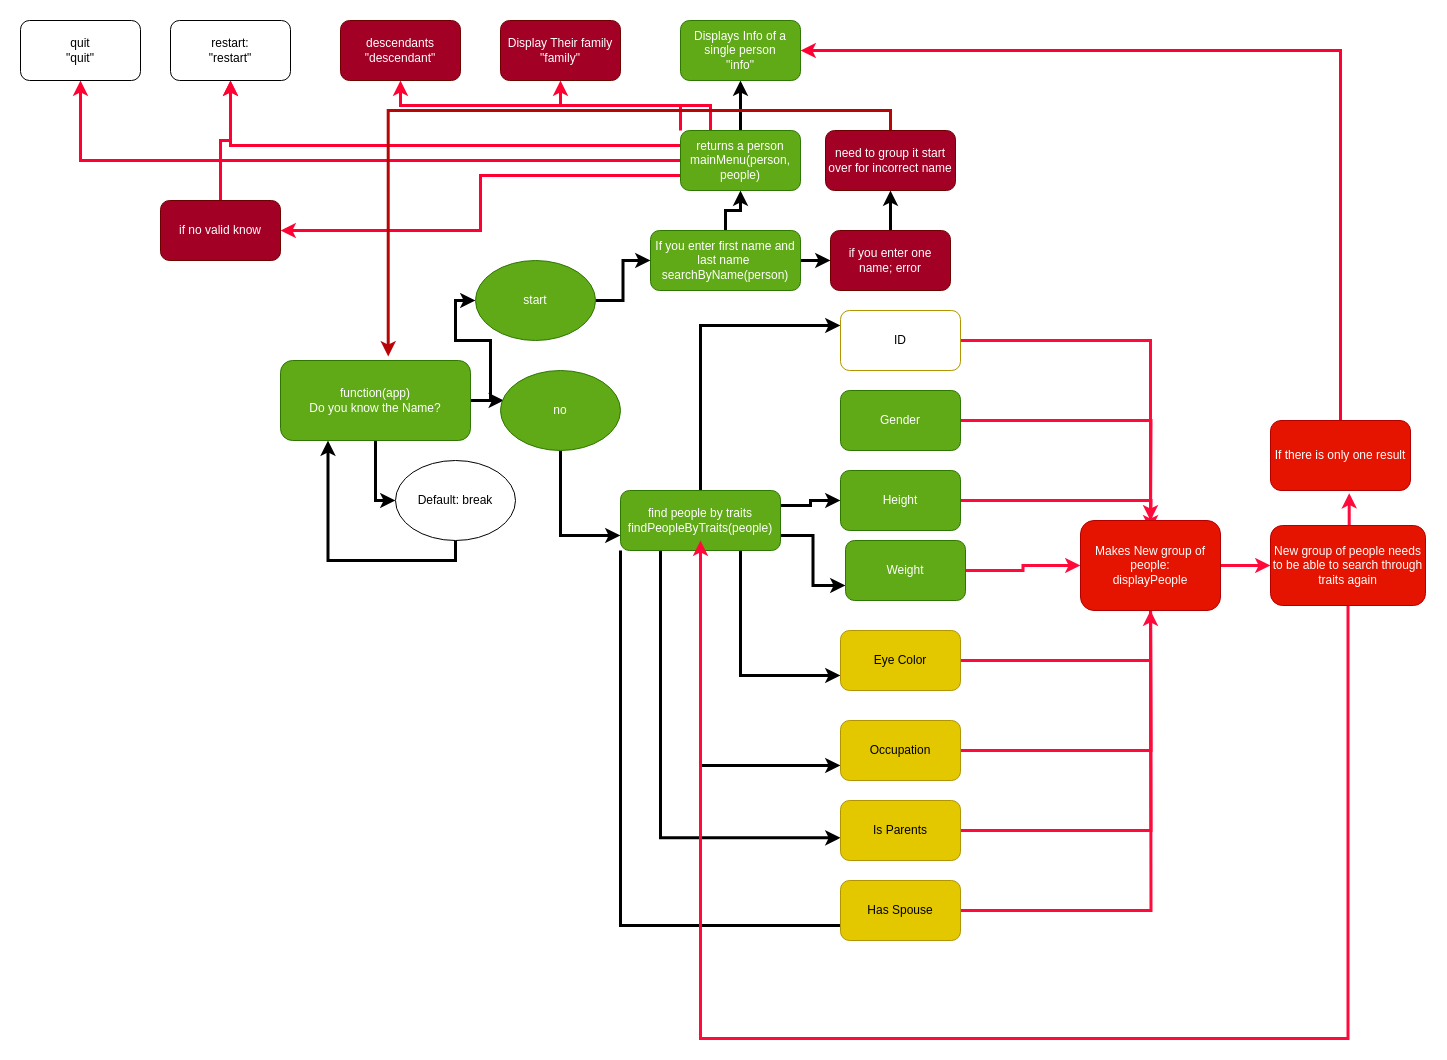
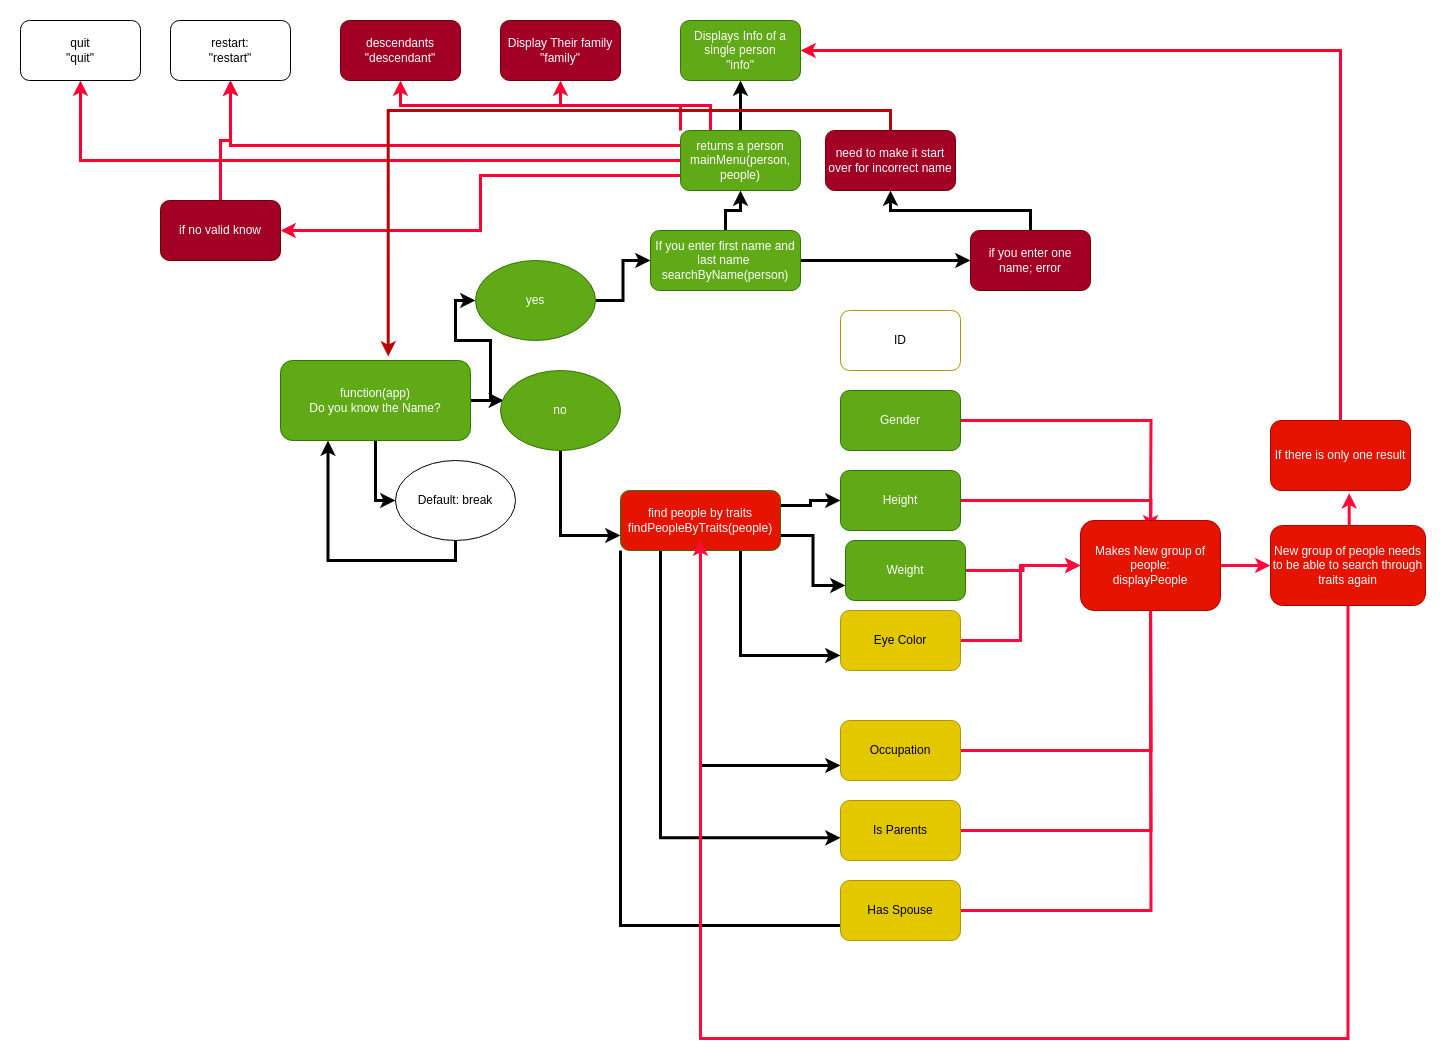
  <mxCell id="0" />
  <mxCell id="1" parent="0" />
  <mxCell id="2" style="edgeStyle=orthogonalEdgeStyle;rounded=0;orthogonalLoop=1;jettySize=auto;html=1;exitX=1;exitY=0.5;exitDx=0;exitDy=0;entryX=0.028;entryY=0.383;entryDx=0;entryDy=0;entryPerimeter=0;strokeWidth=3;" parent="1" source="5" target="9" edge="1"><mxGeometry relative="1" as="geometry" /></mxCell>
  <mxCell id="3" style="edgeStyle=orthogonalEdgeStyle;rounded=0;orthogonalLoop=1;jettySize=auto;html=1;exitX=0.5;exitY=1;exitDx=0;exitDy=0;entryX=0;entryY=0.5;entryDx=0;entryDy=0;strokeWidth=3;" parent="1" source="5" target="11" edge="1"><mxGeometry relative="1" as="geometry" /></mxCell>
  <mxCell id="4" style="edgeStyle=orthogonalEdgeStyle;rounded=0;orthogonalLoop=1;jettySize=auto;html=1;exitX=1;exitY=0.5;exitDx=0;exitDy=0;entryX=0;entryY=0.5;entryDx=0;entryDy=0;strokeColor=#000000;strokeWidth=3;" parent="1" source="5" target="7" edge="1"><mxGeometry relative="1" as="geometry" /></mxCell>
  <mxCell id="5" value="function(app)&lt;br&gt;Do you know the Name?" style="rounded=1;whiteSpace=wrap;html=1;fillColor=#60a917;strokeColor=#2D7600;fontColor=#ffffff;" parent="1" vertex="1"><mxGeometry x="280" y="360" width="190" height="80" as="geometry" /></mxCell>
  <mxCell id="6" style="edgeStyle=orthogonalEdgeStyle;rounded=0;orthogonalLoop=1;jettySize=auto;html=1;strokeWidth=3;" parent="1" source="7" target="22" edge="1"><mxGeometry relative="1" as="geometry" /></mxCell>
- <mxCell id="7" value="start" style="ellipse;whiteSpace=wrap;html=1;fillColor=#60a917;strokeColor=#2D7600;fontColor=#ffffff;" parent="1" vertex="1"><mxGeometry x="475" y="260" width="120" height="80" as="geometry" /></mxCell>
+ <mxCell id="7" value="yes" style="ellipse;whiteSpace=wrap;html=1;fillColor=#60a917;strokeColor=#2D7600;fontColor=#ffffff;" parent="1" vertex="1"><mxGeometry x="475" y="260" width="120" height="80" as="geometry" /></mxCell>
  <mxCell id="8" style="edgeStyle=orthogonalEdgeStyle;rounded=0;orthogonalLoop=1;jettySize=auto;html=1;entryX=0;entryY=0.75;entryDx=0;entryDy=0;strokeWidth=3;" parent="1" source="9" target="19" edge="1"><mxGeometry relative="1" as="geometry" /></mxCell>
  <mxCell id="9" value="no" style="ellipse;whiteSpace=wrap;html=1;fillColor=#60a917;strokeColor=#2D7600;fontColor=#ffffff;" parent="1" vertex="1"><mxGeometry x="500" y="370" width="120" height="80" as="geometry" /></mxCell>
  <mxCell id="10" style="edgeStyle=orthogonalEdgeStyle;rounded=0;orthogonalLoop=1;jettySize=auto;html=1;exitX=0.5;exitY=1;exitDx=0;exitDy=0;entryX=0.25;entryY=1;entryDx=0;entryDy=0;strokeWidth=3;" parent="1" source="11" target="5" edge="1"><mxGeometry relative="1" as="geometry" /></mxCell>
  <mxCell id="11" value="Default: break" style="ellipse;whiteSpace=wrap;html=1;" parent="1" vertex="1"><mxGeometry x="395" y="460" width="120" height="80" as="geometry" /></mxCell>
  <mxCell id="12" style="edgeStyle=orthogonalEdgeStyle;rounded=0;orthogonalLoop=1;jettySize=auto;html=1;exitX=0;exitY=1;exitDx=0;exitDy=0;entryX=0;entryY=0.75;entryDx=0;entryDy=0;strokeColor=#000000;strokeWidth=3;endArrow=none;" parent="1" source="19" target="49" edge="1"><mxGeometry relative="1" as="geometry" /></mxCell>
  <mxCell id="13" style="edgeStyle=orthogonalEdgeStyle;rounded=0;orthogonalLoop=1;jettySize=auto;html=1;exitX=0.25;exitY=1;exitDx=0;exitDy=0;entryX=0;entryY=0.622;entryDx=0;entryDy=0;entryPerimeter=0;strokeColor=#000000;strokeWidth=3;" parent="1" source="19" target="47" edge="1"><mxGeometry relative="1" as="geometry" /></mxCell>
  <mxCell id="14" style="edgeStyle=orthogonalEdgeStyle;rounded=0;orthogonalLoop=1;jettySize=auto;html=1;strokeColor=#000000;strokeWidth=3;entryX=0;entryY=0.75;entryDx=0;entryDy=0;exitX=0.5;exitY=1;exitDx=0;exitDy=0;" parent="1" source="19" target="45" edge="1"><mxGeometry relative="1" as="geometry"><mxPoint x="680" y="770" as="targetPoint" /></mxGeometry></mxCell>
  <mxCell id="15" style="edgeStyle=orthogonalEdgeStyle;rounded=0;orthogonalLoop=1;jettySize=auto;html=1;exitX=0.75;exitY=1;exitDx=0;exitDy=0;entryX=0;entryY=0.75;entryDx=0;entryDy=0;strokeColor=#000000;strokeWidth=3;" parent="1" source="19" target="43" edge="1"><mxGeometry relative="1" as="geometry" /></mxCell>
  <mxCell id="16" style="edgeStyle=orthogonalEdgeStyle;rounded=0;orthogonalLoop=1;jettySize=auto;html=1;exitX=1;exitY=0.75;exitDx=0;exitDy=0;entryX=0;entryY=0.75;entryDx=0;entryDy=0;strokeColor=#000000;strokeWidth=3;" parent="1" source="19" target="41" edge="1"><mxGeometry relative="1" as="geometry" /></mxCell>
  <mxCell id="17" style="edgeStyle=orthogonalEdgeStyle;rounded=0;orthogonalLoop=1;jettySize=auto;html=1;exitX=1;exitY=0.25;exitDx=0;exitDy=0;strokeColor=#000000;strokeWidth=3;" parent="1" source="19" target="39" edge="1"><mxGeometry relative="1" as="geometry" /></mxCell>
- <mxCell id="18" style="edgeStyle=orthogonalEdgeStyle;rounded=0;orthogonalLoop=1;jettySize=auto;html=1;exitX=0.5;exitY=0;exitDx=0;exitDy=0;entryX=0;entryY=0.25;entryDx=0;entryDy=0;strokeColor=#000000;strokeWidth=3;" parent="1" source="19" target="35" edge="1"><mxGeometry relative="1" as="geometry" /></mxCell>
- <mxCell id="19" value="find people by traits&lt;br&gt;findPeopleByTraits(people)" style="rounded=1;whiteSpace=wrap;html=1;fillColor=#60a917;strokeColor=#2D7600;fontColor=#ffffff;" parent="1" vertex="1"><mxGeometry x="620" y="490" width="160" height="60" as="geometry" /></mxCell>
+ <mxCell id="19" value="find people by traits&lt;br&gt;findPeopleByTraits(people)" style="rounded=1;whiteSpace=wrap;html=1;fillColor=#e51400;strokeColor=#2D7600;fontColor=#ffffff;" parent="1" vertex="1"><mxGeometry x="620" y="490" width="160" height="60" as="geometry" /></mxCell>
  <mxCell id="20" style="edgeStyle=orthogonalEdgeStyle;rounded=0;orthogonalLoop=1;jettySize=auto;html=1;exitX=1;exitY=0.5;exitDx=0;exitDy=0;entryX=0;entryY=0.5;entryDx=0;entryDy=0;strokeWidth=3;" parent="1" source="22" target="31" edge="1"><mxGeometry relative="1" as="geometry" /></mxCell>
  <mxCell id="21" style="edgeStyle=orthogonalEdgeStyle;rounded=0;orthogonalLoop=1;jettySize=auto;html=1;exitX=0.5;exitY=0;exitDx=0;exitDy=0;entryX=0.5;entryY=1;entryDx=0;entryDy=0;strokeWidth=3;" parent="1" source="22" target="29" edge="1"><mxGeometry relative="1" as="geometry" /></mxCell>
  <mxCell id="22" value="If you enter first name and last name&amp;nbsp;&lt;br&gt;searchByName(person)" style="rounded=1;whiteSpace=wrap;html=1;fillColor=#60a917;strokeColor=#2D7600;fontColor=#ffffff;" parent="1" vertex="1"><mxGeometry x="650" y="230" width="150" height="60" as="geometry" /></mxCell>
  <mxCell id="23" style="edgeStyle=orthogonalEdgeStyle;rounded=0;orthogonalLoop=1;jettySize=auto;html=1;exitX=0.5;exitY=0;exitDx=0;exitDy=0;strokeWidth=3;" parent="1" source="29" target="57" edge="1"><mxGeometry relative="1" as="geometry" /></mxCell>
  <mxCell id="24" style="edgeStyle=orthogonalEdgeStyle;rounded=0;orthogonalLoop=1;jettySize=auto;html=1;exitX=0.25;exitY=0;exitDx=0;exitDy=0;entryX=0.5;entryY=1;entryDx=0;entryDy=0;strokeColor=#FF0033;strokeWidth=3;" parent="1" source="29" target="58" edge="1"><mxGeometry relative="1" as="geometry" /></mxCell>
  <mxCell id="25" style="edgeStyle=orthogonalEdgeStyle;rounded=0;orthogonalLoop=1;jettySize=auto;html=1;exitX=0;exitY=0;exitDx=0;exitDy=0;entryX=0.5;entryY=1;entryDx=0;entryDy=0;strokeColor=#FF0033;strokeWidth=3;" parent="1" source="29" target="59" edge="1"><mxGeometry relative="1" as="geometry" /></mxCell>
  <mxCell id="26" style="edgeStyle=orthogonalEdgeStyle;rounded=0;orthogonalLoop=1;jettySize=auto;html=1;exitX=0;exitY=0.25;exitDx=0;exitDy=0;entryX=0.5;entryY=1;entryDx=0;entryDy=0;strokeColor=#FF0033;strokeWidth=3;" parent="1" source="29" target="60" edge="1"><mxGeometry relative="1" as="geometry" /></mxCell>
  <mxCell id="27" style="edgeStyle=orthogonalEdgeStyle;rounded=0;orthogonalLoop=1;jettySize=auto;html=1;exitX=0;exitY=0.5;exitDx=0;exitDy=0;entryX=0.5;entryY=1;entryDx=0;entryDy=0;strokeColor=#FF0033;strokeWidth=3;" parent="1" source="29" target="61" edge="1"><mxGeometry relative="1" as="geometry" /></mxCell>
  <mxCell id="28" style="edgeStyle=orthogonalEdgeStyle;rounded=0;orthogonalLoop=1;jettySize=auto;html=1;exitX=0;exitY=0.75;exitDx=0;exitDy=0;entryX=1;entryY=0.5;entryDx=0;entryDy=0;strokeColor=#FF0033;strokeWidth=3;" parent="1" source="29" target="63" edge="1"><mxGeometry relative="1" as="geometry" /></mxCell>
  <mxCell id="29" value="returns a person&lt;br&gt;mainMenu(person, people)" style="rounded=1;whiteSpace=wrap;html=1;fillColor=#60a917;strokeColor=#2D7600;fontColor=#ffffff;" parent="1" vertex="1"><mxGeometry x="680" y="130" width="120" height="60" as="geometry" /></mxCell>
  <mxCell id="30" style="edgeStyle=orthogonalEdgeStyle;rounded=0;orthogonalLoop=1;jettySize=auto;html=1;exitX=0.5;exitY=0;exitDx=0;exitDy=0;entryX=0.5;entryY=1;entryDx=0;entryDy=0;strokeWidth=3;" parent="1" source="31" target="33" edge="1"><mxGeometry relative="1" as="geometry" /></mxCell>
- <mxCell id="31" value="if you enter one name; error" style="rounded=1;whiteSpace=wrap;html=1;fillColor=#a20025;strokeColor=#6F0000;fontColor=#ffffff;" parent="1" vertex="1"><mxGeometry x="830" y="230" width="120" height="60" as="geometry" /></mxCell>
+ <mxCell id="31" value="if you enter one name; error" style="rounded=1;whiteSpace=wrap;html=1;fillColor=#a20025;strokeColor=#6F0000;fontColor=#ffffff;" parent="1" vertex="1"><mxGeometry x="970" y="230" width="120" height="60" as="geometry" /></mxCell>
  <mxCell id="32" style="edgeStyle=orthogonalEdgeStyle;rounded=0;orthogonalLoop=1;jettySize=auto;html=1;exitX=0.5;exitY=0;exitDx=0;exitDy=0;entryX=0.567;entryY=-0.05;entryDx=0;entryDy=0;entryPerimeter=0;fillColor=#f8cecc;strokeColor=#B80606;strokeWidth=3;" parent="1" source="33" target="5" edge="1"><mxGeometry relative="1" as="geometry" /></mxCell>
- <mxCell id="33" value="need to group it start over for incorrect name" style="rounded=1;whiteSpace=wrap;html=1;fillColor=#a20025;strokeColor=#6F0000;fontColor=#ffffff;" parent="1" vertex="1"><mxGeometry x="825" y="130" width="130" height="60" as="geometry" /></mxCell>
- <mxCell id="34" style="edgeStyle=orthogonalEdgeStyle;rounded=0;orthogonalLoop=1;jettySize=auto;html=1;exitX=1;exitY=0.5;exitDx=0;exitDy=0;entryX=0.5;entryY=0;entryDx=0;entryDy=0;strokeWidth=3;strokeColor=#FF0A3B;" parent="1" source="35" target="51" edge="1"><mxGeometry relative="1" as="geometry" /></mxCell>
+ <mxCell id="33" value="need to make it start over for incorrect name" style="rounded=1;whiteSpace=wrap;html=1;fillColor=#a20025;strokeColor=#6F0000;fontColor=#ffffff;" parent="1" vertex="1"><mxGeometry x="825" y="130" width="130" height="60" as="geometry" /></mxCell>
  <mxCell id="35" value="&lt;font color=&quot;#000000&quot;&gt;ID&lt;/font&gt;" style="rounded=1;whiteSpace=wrap;html=1;fillColor=#ffffff;strokeColor=#B09500;fontColor=#000000;" parent="1" vertex="1"><mxGeometry x="840" y="310" width="120" height="60" as="geometry" /></mxCell>
  <mxCell id="36" style="edgeStyle=orthogonalEdgeStyle;rounded=0;orthogonalLoop=1;jettySize=auto;html=1;exitX=1;exitY=0.5;exitDx=0;exitDy=0;strokeColor=#FF0A3B;strokeWidth=3;" parent="1" source="37" edge="1"><mxGeometry relative="1" as="geometry"><mxPoint x="1150" y="530" as="targetPoint" /></mxGeometry></mxCell>
  <mxCell id="37" value="Gender" style="rounded=1;whiteSpace=wrap;html=1;fillColor=#60a917;strokeColor=#2D7600;fontColor=#ffffff;" parent="1" vertex="1"><mxGeometry x="840" y="390" width="120" height="60" as="geometry" /></mxCell>
  <mxCell id="38" style="edgeStyle=orthogonalEdgeStyle;rounded=0;orthogonalLoop=1;jettySize=auto;html=1;exitX=1;exitY=0.5;exitDx=0;exitDy=0;strokeColor=#FF0A3B;strokeWidth=3;" parent="1" source="39" edge="1"><mxGeometry relative="1" as="geometry"><mxPoint x="1150" y="540" as="targetPoint" /></mxGeometry></mxCell>
  <mxCell id="39" value="&lt;font&gt;Height&lt;/font&gt;" style="rounded=1;whiteSpace=wrap;html=1;strokeColor=#2D7600;fillColor=#60a917;fontColor=#ffffff;" parent="1" vertex="1"><mxGeometry x="840" y="470" width="120" height="60" as="geometry" /></mxCell>
  <mxCell id="40" style="edgeStyle=orthogonalEdgeStyle;rounded=0;orthogonalLoop=1;jettySize=auto;html=1;exitX=1;exitY=0.5;exitDx=0;exitDy=0;entryX=0;entryY=0.5;entryDx=0;entryDy=0;strokeColor=#FF0A3B;strokeWidth=3;" parent="1" source="41" target="51" edge="1"><mxGeometry relative="1" as="geometry" /></mxCell>
  <mxCell id="41" value="&lt;font&gt;Weight&lt;/font&gt;" style="rounded=1;whiteSpace=wrap;html=1;strokeColor=#2D7600;fillColor=#60a917;fontColor=#ffffff;" parent="1" vertex="1"><mxGeometry x="845" y="540" width="120" height="60" as="geometry" /></mxCell>
  <mxCell id="42" style="edgeStyle=orthogonalEdgeStyle;rounded=0;orthogonalLoop=1;jettySize=auto;html=1;exitX=1;exitY=0.5;exitDx=0;exitDy=0;strokeColor=#FF0A3B;strokeWidth=3;" parent="1" source="43" target="51" edge="1"><mxGeometry relative="1" as="geometry" /></mxCell>
- <mxCell id="43" value="&lt;font color=&quot;#000000&quot;&gt;Eye Color&lt;/font&gt;" style="rounded=1;whiteSpace=wrap;html=1;fillColor=#e3c800;strokeColor=#B09500;fontColor=#000000;" parent="1" vertex="1"><mxGeometry x="840" y="630" width="120" height="60" as="geometry" /></mxCell>
+ <mxCell id="43" value="&lt;font color=&quot;#000000&quot;&gt;Eye Color&lt;/font&gt;" style="rounded=1;whiteSpace=wrap;html=1;fillColor=#e3c800;strokeColor=#B09500;fontColor=#000000;" parent="1" vertex="1"><mxGeometry x="840" y="610" width="120" height="60" as="geometry" /></mxCell>
  <mxCell id="44" style="edgeStyle=orthogonalEdgeStyle;rounded=0;orthogonalLoop=1;jettySize=auto;html=1;exitX=1;exitY=0.5;exitDx=0;exitDy=0;strokeColor=#FF0A3B;strokeWidth=3;" parent="1" source="45" edge="1"><mxGeometry relative="1" as="geometry"><mxPoint x="1150" y="580" as="targetPoint" /></mxGeometry></mxCell>
  <mxCell id="45" value="&lt;font color=&quot;#000000&quot;&gt;Occupation&lt;/font&gt;" style="rounded=1;whiteSpace=wrap;html=1;fillColor=#e3c800;strokeColor=#B09500;fontColor=#000000;" parent="1" vertex="1"><mxGeometry x="840" y="720" width="120" height="60" as="geometry" /></mxCell>
  <mxCell id="46" style="edgeStyle=orthogonalEdgeStyle;rounded=0;orthogonalLoop=1;jettySize=auto;html=1;exitX=1;exitY=0.5;exitDx=0;exitDy=0;strokeColor=#FF0A3B;strokeWidth=3;" parent="1" source="47" edge="1"><mxGeometry relative="1" as="geometry"><mxPoint x="1150" y="590" as="targetPoint" /></mxGeometry></mxCell>
  <mxCell id="47" value="&lt;font color=&quot;#000000&quot;&gt;Is Parents&lt;/font&gt;" style="rounded=1;whiteSpace=wrap;html=1;fillColor=#e3c800;strokeColor=#B09500;fontColor=#000000;" parent="1" vertex="1"><mxGeometry x="840" y="800" width="120" height="60" as="geometry" /></mxCell>
  <mxCell id="48" style="edgeStyle=orthogonalEdgeStyle;rounded=0;orthogonalLoop=1;jettySize=auto;html=1;exitX=1;exitY=0.5;exitDx=0;exitDy=0;strokeColor=#FF0A3B;strokeWidth=3;" parent="1" source="49" edge="1"><mxGeometry relative="1" as="geometry"><mxPoint x="1150" y="590" as="targetPoint" /></mxGeometry></mxCell>
  <mxCell id="49" value="&lt;font color=&quot;#000000&quot;&gt;Has Spouse&lt;/font&gt;" style="rounded=1;whiteSpace=wrap;html=1;fillColor=#e3c800;strokeColor=#B09500;fontColor=#000000;" parent="1" vertex="1"><mxGeometry x="840" y="880" width="120" height="60" as="geometry" /></mxCell>
  <mxCell id="50" style="edgeStyle=orthogonalEdgeStyle;rounded=0;orthogonalLoop=1;jettySize=auto;html=1;exitX=1;exitY=0.5;exitDx=0;exitDy=0;entryX=0;entryY=0.5;entryDx=0;entryDy=0;strokeColor=#FF0A3B;strokeWidth=3;" parent="1" source="51" target="54" edge="1"><mxGeometry relative="1" as="geometry" /></mxCell>
  <mxCell id="51" value="Makes New group of people:&lt;br&gt;displayPeople" style="rounded=1;whiteSpace=wrap;html=1;fillColor=#e51400;strokeColor=#B20000;fontColor=#ffffff;" parent="1" vertex="1"><mxGeometry x="1080" y="520" width="140" height="90" as="geometry" /></mxCell>
  <mxCell id="52" style="edgeStyle=orthogonalEdgeStyle;rounded=0;orthogonalLoop=1;jettySize=auto;html=1;exitX=0.5;exitY=1;exitDx=0;exitDy=0;strokeColor=#FF0A3B;strokeWidth=3;" parent="1" source="54" edge="1"><mxGeometry relative="1" as="geometry"><mxPoint x="700" y="540" as="targetPoint" /><Array as="points"><mxPoint x="1348" y="1038" /><mxPoint x="700" y="1038" /><mxPoint x="700" y="590" /></Array></mxGeometry></mxCell>
  <mxCell id="53" style="edgeStyle=orthogonalEdgeStyle;rounded=0;orthogonalLoop=1;jettySize=auto;html=1;exitX=0.5;exitY=0;exitDx=0;exitDy=0;entryX=0.562;entryY=1.038;entryDx=0;entryDy=0;entryPerimeter=0;strokeColor=#FF0A3B;strokeWidth=3;" parent="1" source="54" target="56" edge="1"><mxGeometry relative="1" as="geometry" /></mxCell>
  <mxCell id="54" value="New group of people needs to be able to search through traits again" style="rounded=1;whiteSpace=wrap;html=1;fillColor=#e51400;strokeColor=#B20000;fontColor=#ffffff;" parent="1" vertex="1"><mxGeometry x="1270" y="525" width="155" height="80" as="geometry" /></mxCell>
  <mxCell id="55" style="edgeStyle=orthogonalEdgeStyle;rounded=0;orthogonalLoop=1;jettySize=auto;html=1;exitX=0.5;exitY=0;exitDx=0;exitDy=0;strokeWidth=3;strokeColor=#FF0033;entryX=1;entryY=0.5;entryDx=0;entryDy=0;" parent="1" source="56" target="57" edge="1"><mxGeometry relative="1" as="geometry"><mxPoint x="1340.143" y="50" as="targetPoint" /></mxGeometry></mxCell>
  <mxCell id="56" value="If there is only one result" style="rounded=1;whiteSpace=wrap;html=1;fillColor=#e51400;strokeColor=#B20000;fontColor=#ffffff;" parent="1" vertex="1"><mxGeometry x="1270" y="420" width="140" height="70" as="geometry" /></mxCell>
  <mxCell id="57" value="Displays Info of a single person&lt;br&gt;&quot;info&quot;" style="rounded=1;whiteSpace=wrap;html=1;fillColor=#60a917;strokeColor=#2D7600;fontColor=#ffffff;" parent="1" vertex="1"><mxGeometry x="680" y="20" width="120" height="60" as="geometry" /></mxCell>
  <mxCell id="58" value="Display Their family&lt;br&gt;&quot;family&quot;" style="rounded=1;whiteSpace=wrap;html=1;fillColor=#a20025;strokeColor=#6F0000;fontColor=#ffffff;" parent="1" vertex="1"><mxGeometry x="500" y="20" width="120" height="60" as="geometry" /></mxCell>
  <mxCell id="59" value="descendants&lt;br&gt;&quot;descendant&quot;" style="rounded=1;whiteSpace=wrap;html=1;fillColor=#a20025;strokeColor=#6F0000;fontColor=#ffffff;" parent="1" vertex="1"><mxGeometry x="340" y="20" width="120" height="60" as="geometry" /></mxCell>
  <mxCell id="60" value="restart:&lt;br&gt;&quot;restart&quot;" style="rounded=1;whiteSpace=wrap;html=1;" parent="1" vertex="1"><mxGeometry x="170" y="20" width="120" height="60" as="geometry" /></mxCell>
  <mxCell id="61" value="quit&lt;br&gt;&quot;quit&quot;" style="rounded=1;whiteSpace=wrap;html=1;" parent="1" vertex="1"><mxGeometry x="20" y="20" width="120" height="60" as="geometry" /></mxCell>
  <mxCell id="62" style="edgeStyle=orthogonalEdgeStyle;rounded=0;orthogonalLoop=1;jettySize=auto;html=1;exitX=0.5;exitY=0;exitDx=0;exitDy=0;entryX=0.5;entryY=1;entryDx=0;entryDy=0;strokeColor=#FF0033;strokeWidth=3;" parent="1" source="63" target="60" edge="1"><mxGeometry relative="1" as="geometry" /></mxCell>
  <mxCell id="63" value="if no valid know" style="rounded=1;whiteSpace=wrap;html=1;fillColor=#a20025;strokeColor=#6F0000;fontColor=#ffffff;" parent="1" vertex="1"><mxGeometry x="160" y="200" width="120" height="60" as="geometry" /></mxCell>
